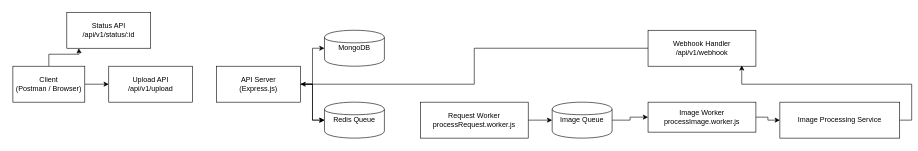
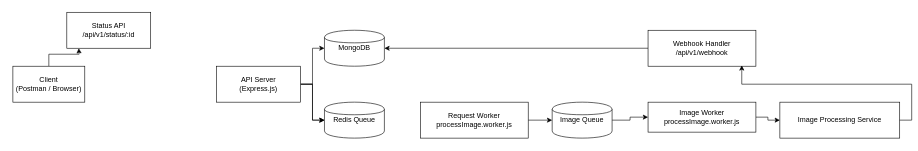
  <mxCell id="0" />
  <mxCell id="1" parent="0" />
- <mxCell id="2" value="" style="edgeStyle=orthogonalEdgeStyle;rounded=0;orthogonalLoop=1;jettySize=auto;html=1;" edge="1" parent="1" source="4" target="5"><mxGeometry relative="1" as="geometry" /></mxCell>
  <mxCell id="3" style="edgeStyle=orthogonalEdgeStyle;rounded=0;orthogonalLoop=1;jettySize=auto;html=1;" edge="1" parent="1" source="4"><mxGeometry relative="1" as="geometry"><mxPoint x="130" y="80" as="targetPoint" /></mxGeometry></mxCell>
  <mxCell id="4" value="Client&#10;(Postman / Browser)" style="shape=rectangle;whiteSpace=wrap;html=1;" parent="1" vertex="1"><mxGeometry x="20" y="110" width="120" height="60" as="geometry" /></mxCell>
- <mxCell id="5" value="Upload API&#10;/api/v1/upload" style="shape=rectangle;whiteSpace=wrap;html=1;" parent="1" vertex="1"><mxGeometry x="180" y="110" width="140" height="60" as="geometry" /></mxCell>
  <mxCell id="6" value="" style="edgeStyle=orthogonalEdgeStyle;rounded=0;orthogonalLoop=1;jettySize=auto;html=1;" edge="1" parent="1" source="9" target="11"><mxGeometry relative="1" as="geometry" /></mxCell>
  <mxCell id="7" value="" style="edgeStyle=orthogonalEdgeStyle;rounded=0;orthogonalLoop=1;jettySize=auto;html=1;" edge="1" parent="1" source="9" target="11"><mxGeometry relative="1" as="geometry" /></mxCell>
  <mxCell id="8" style="edgeStyle=orthogonalEdgeStyle;rounded=0;orthogonalLoop=1;jettySize=auto;html=1;entryX=0;entryY=0.5;entryDx=0;entryDy=0;" edge="1" parent="1" source="9" target="10"><mxGeometry relative="1" as="geometry" /></mxCell>
  <mxCell id="9" value="API Server&#10;(Express.js)" style="shape=rectangle;whiteSpace=wrap;html=1;" parent="1" vertex="1"><mxGeometry x="360" y="110" width="140" height="60" as="geometry" /></mxCell>
  <mxCell id="10" value="MongoDB" style="shape=cylinder;whiteSpace=wrap;html=1;" parent="1" vertex="1"><mxGeometry x="540" y="50" width="100" height="60" as="geometry" /></mxCell>
  <mxCell id="11" value="Redis Queue" style="shape=cylinder;whiteSpace=wrap;html=1;" parent="1" vertex="1"><mxGeometry x="540" y="170" width="100" height="60" as="geometry" /></mxCell>
  <mxCell id="12" value="" style="edgeStyle=orthogonalEdgeStyle;rounded=0;orthogonalLoop=1;jettySize=auto;html=1;" edge="1" parent="1" source="13" target="15"><mxGeometry relative="1" as="geometry" /></mxCell>
- <mxCell id="13" value="Request Worker&#10;processRequest.worker.js" style="shape=rectangle;whiteSpace=wrap;html=1;" parent="1" vertex="1"><mxGeometry x="700" y="170" width="180" height="60" as="geometry" /></mxCell>
+ <mxCell id="13" value="Request Worker&#10;processImage.worker.js" style="shape=rectangle;whiteSpace=wrap;html=1;" parent="1" vertex="1"><mxGeometry x="700" y="170" width="180" height="60" as="geometry" /></mxCell>
  <mxCell id="14" value="" style="edgeStyle=orthogonalEdgeStyle;rounded=0;orthogonalLoop=1;jettySize=auto;html=1;" edge="1" parent="1" source="15" target="17"><mxGeometry relative="1" as="geometry" /></mxCell>
  <mxCell id="15" value="Image Queue" style="shape=cylinder;whiteSpace=wrap;html=1;" parent="1" vertex="1"><mxGeometry x="920" y="170" width="100" height="60" as="geometry" /></mxCell>
  <mxCell id="16" style="edgeStyle=orthogonalEdgeStyle;rounded=0;orthogonalLoop=1;jettySize=auto;html=1;entryX=0;entryY=0.5;entryDx=0;entryDy=0;" edge="1" parent="1" source="17" target="18"><mxGeometry relative="1" as="geometry" /></mxCell>
  <mxCell id="17" value="Image Worker&#10;processImage.worker.js" style="shape=rectangle;whiteSpace=wrap;html=1;" parent="1" vertex="1"><mxGeometry x="1080" y="170" width="180" height="50" as="geometry" /></mxCell>
  <mxCell id="18" value="Image Processing Service" style="shape=rectangle;whiteSpace=wrap;html=1;" parent="1" vertex="1"><mxGeometry x="1300" y="170" width="200" height="60" as="geometry" /></mxCell>
- <mxCell id="19" style="edgeStyle=orthogonalEdgeStyle;rounded=0;orthogonalLoop=1;jettySize=auto;html=1;" edge="1" parent="1" source="20" target="9"><mxGeometry relative="1" as="geometry" /></mxCell>
+ <mxCell id="19" style="edgeStyle=orthogonalEdgeStyle;rounded=0;orthogonalLoop=1;jettySize=auto;html=1;entryX=1;entryY=0.5;entryDx=0;entryDy=0;" edge="1" parent="1" source="20" target="10"><mxGeometry relative="1" as="geometry" /></mxCell>
  <mxCell id="20" value="Webhook Handler&#10;/api/v1/webhook" style="shape=rectangle;whiteSpace=wrap;html=1;" parent="1" vertex="1"><mxGeometry x="1080" y="50" width="180" height="60" as="geometry" /></mxCell>
  <mxCell id="21" value="Status API&#10;/api/v1/status/:id" style="shape=rectangle;whiteSpace=wrap;html=1;" parent="1" vertex="1"><mxGeometry x="110" y="20" width="140" height="60" as="geometry" /></mxCell>
  <mxCell id="22" style="edgeStyle=orthogonalEdgeStyle;rounded=0;orthogonalLoop=1;jettySize=auto;html=1;exitX=1;exitY=0.5;exitDx=0;exitDy=0;entryX=0.869;entryY=0.977;entryDx=0;entryDy=0;entryPerimeter=0;" edge="1" parent="1" source="18" target="20"><mxGeometry relative="1" as="geometry" /></mxCell>
